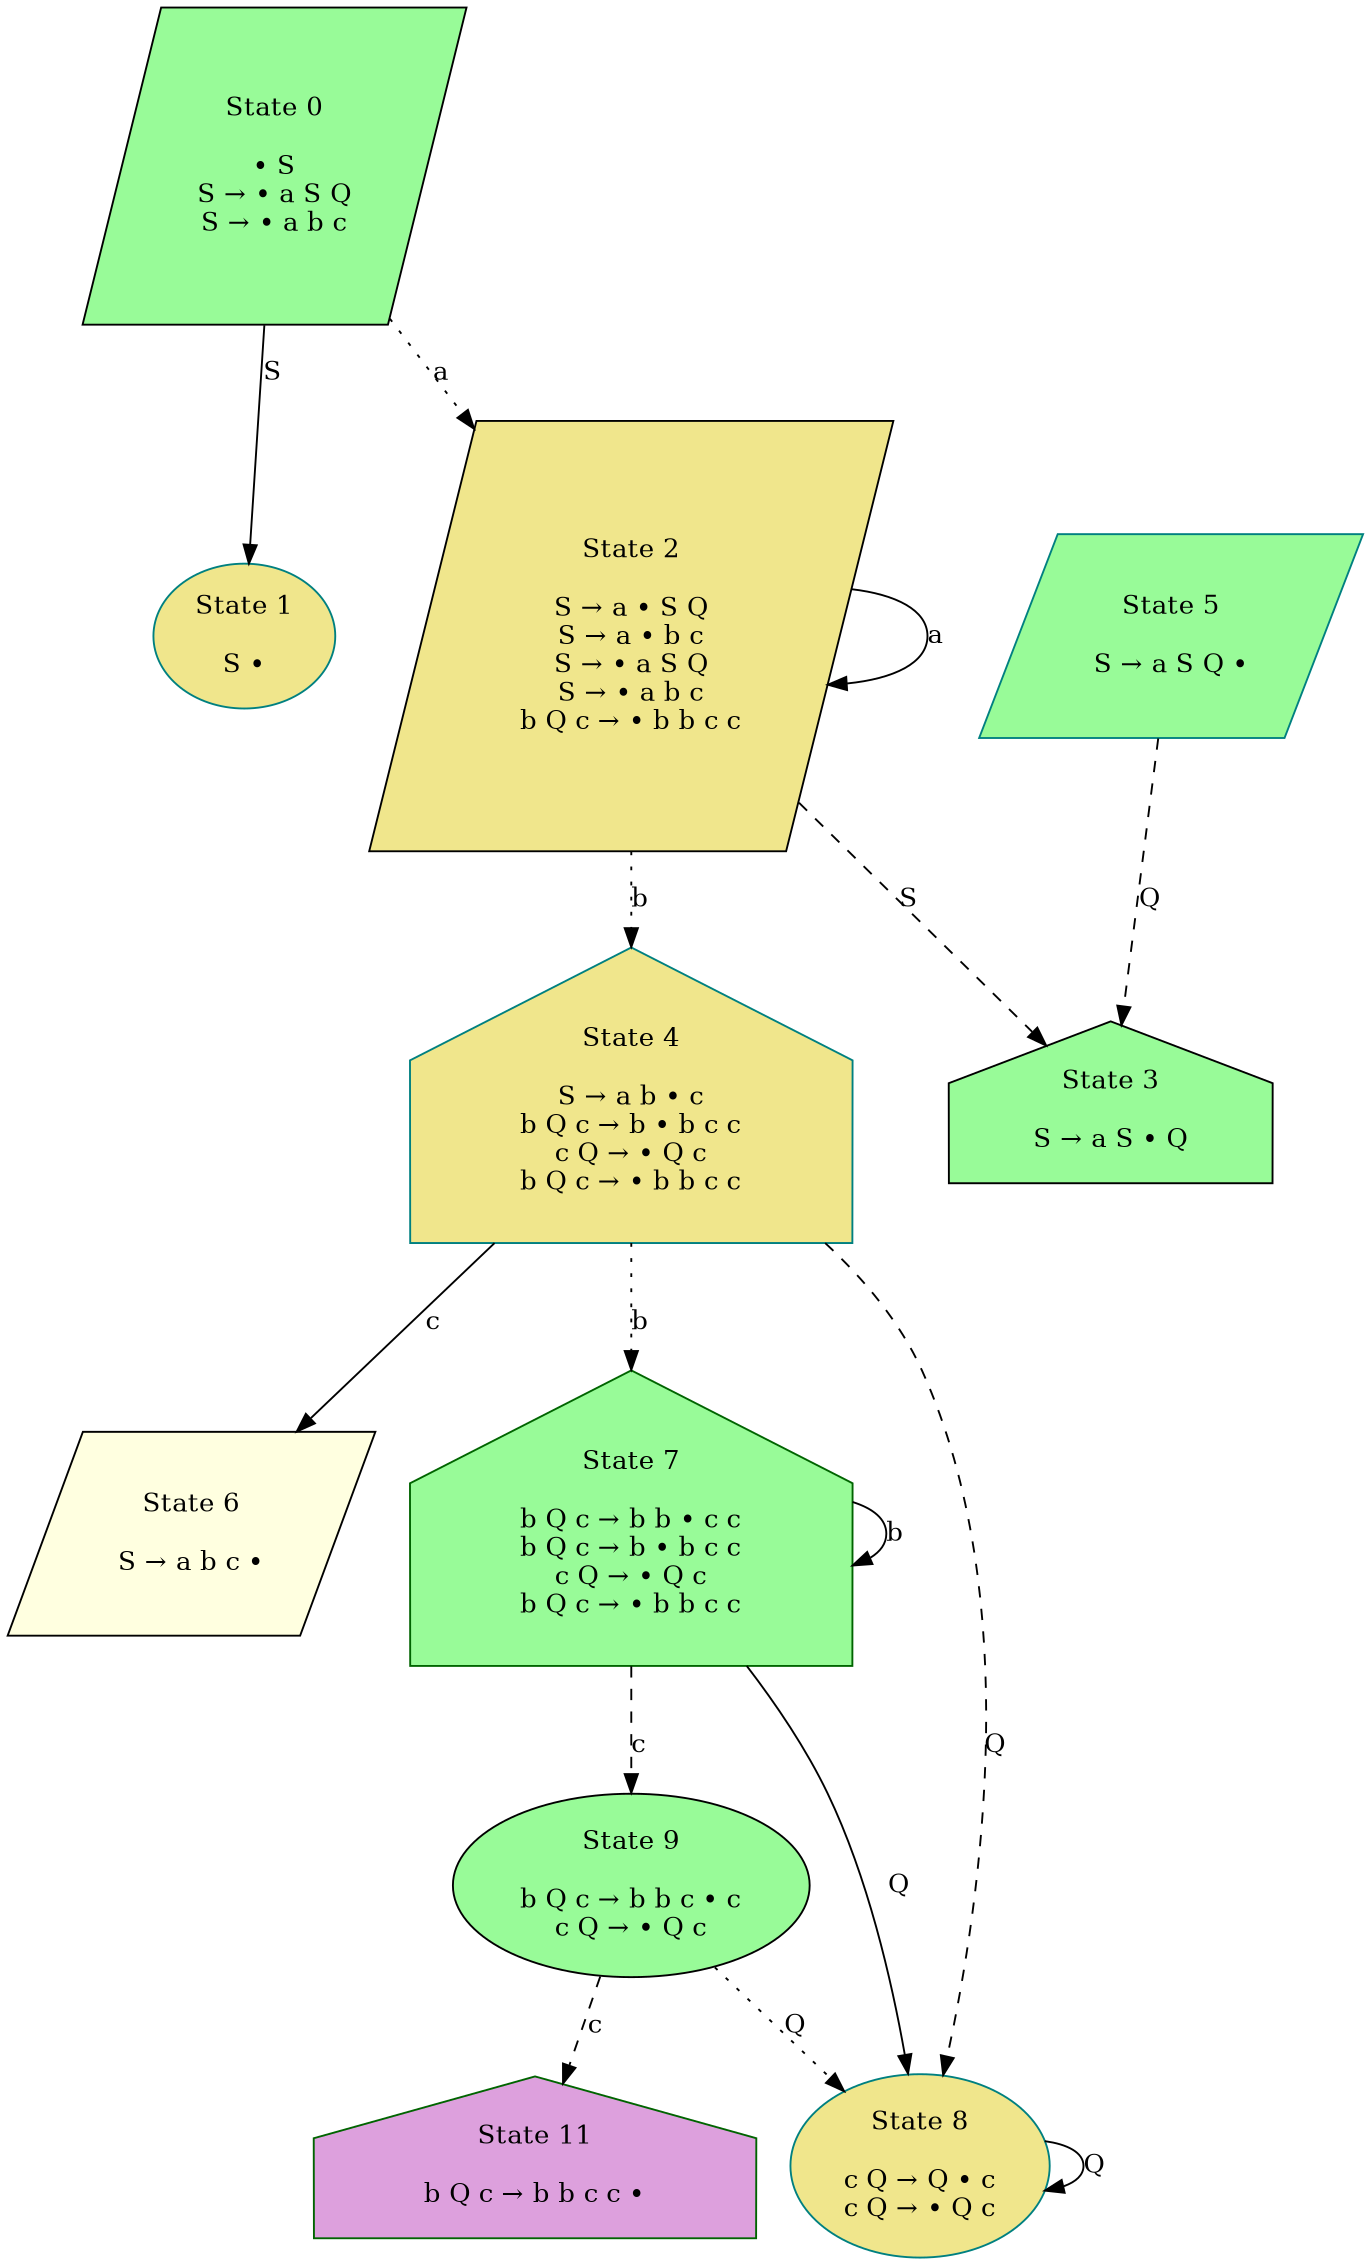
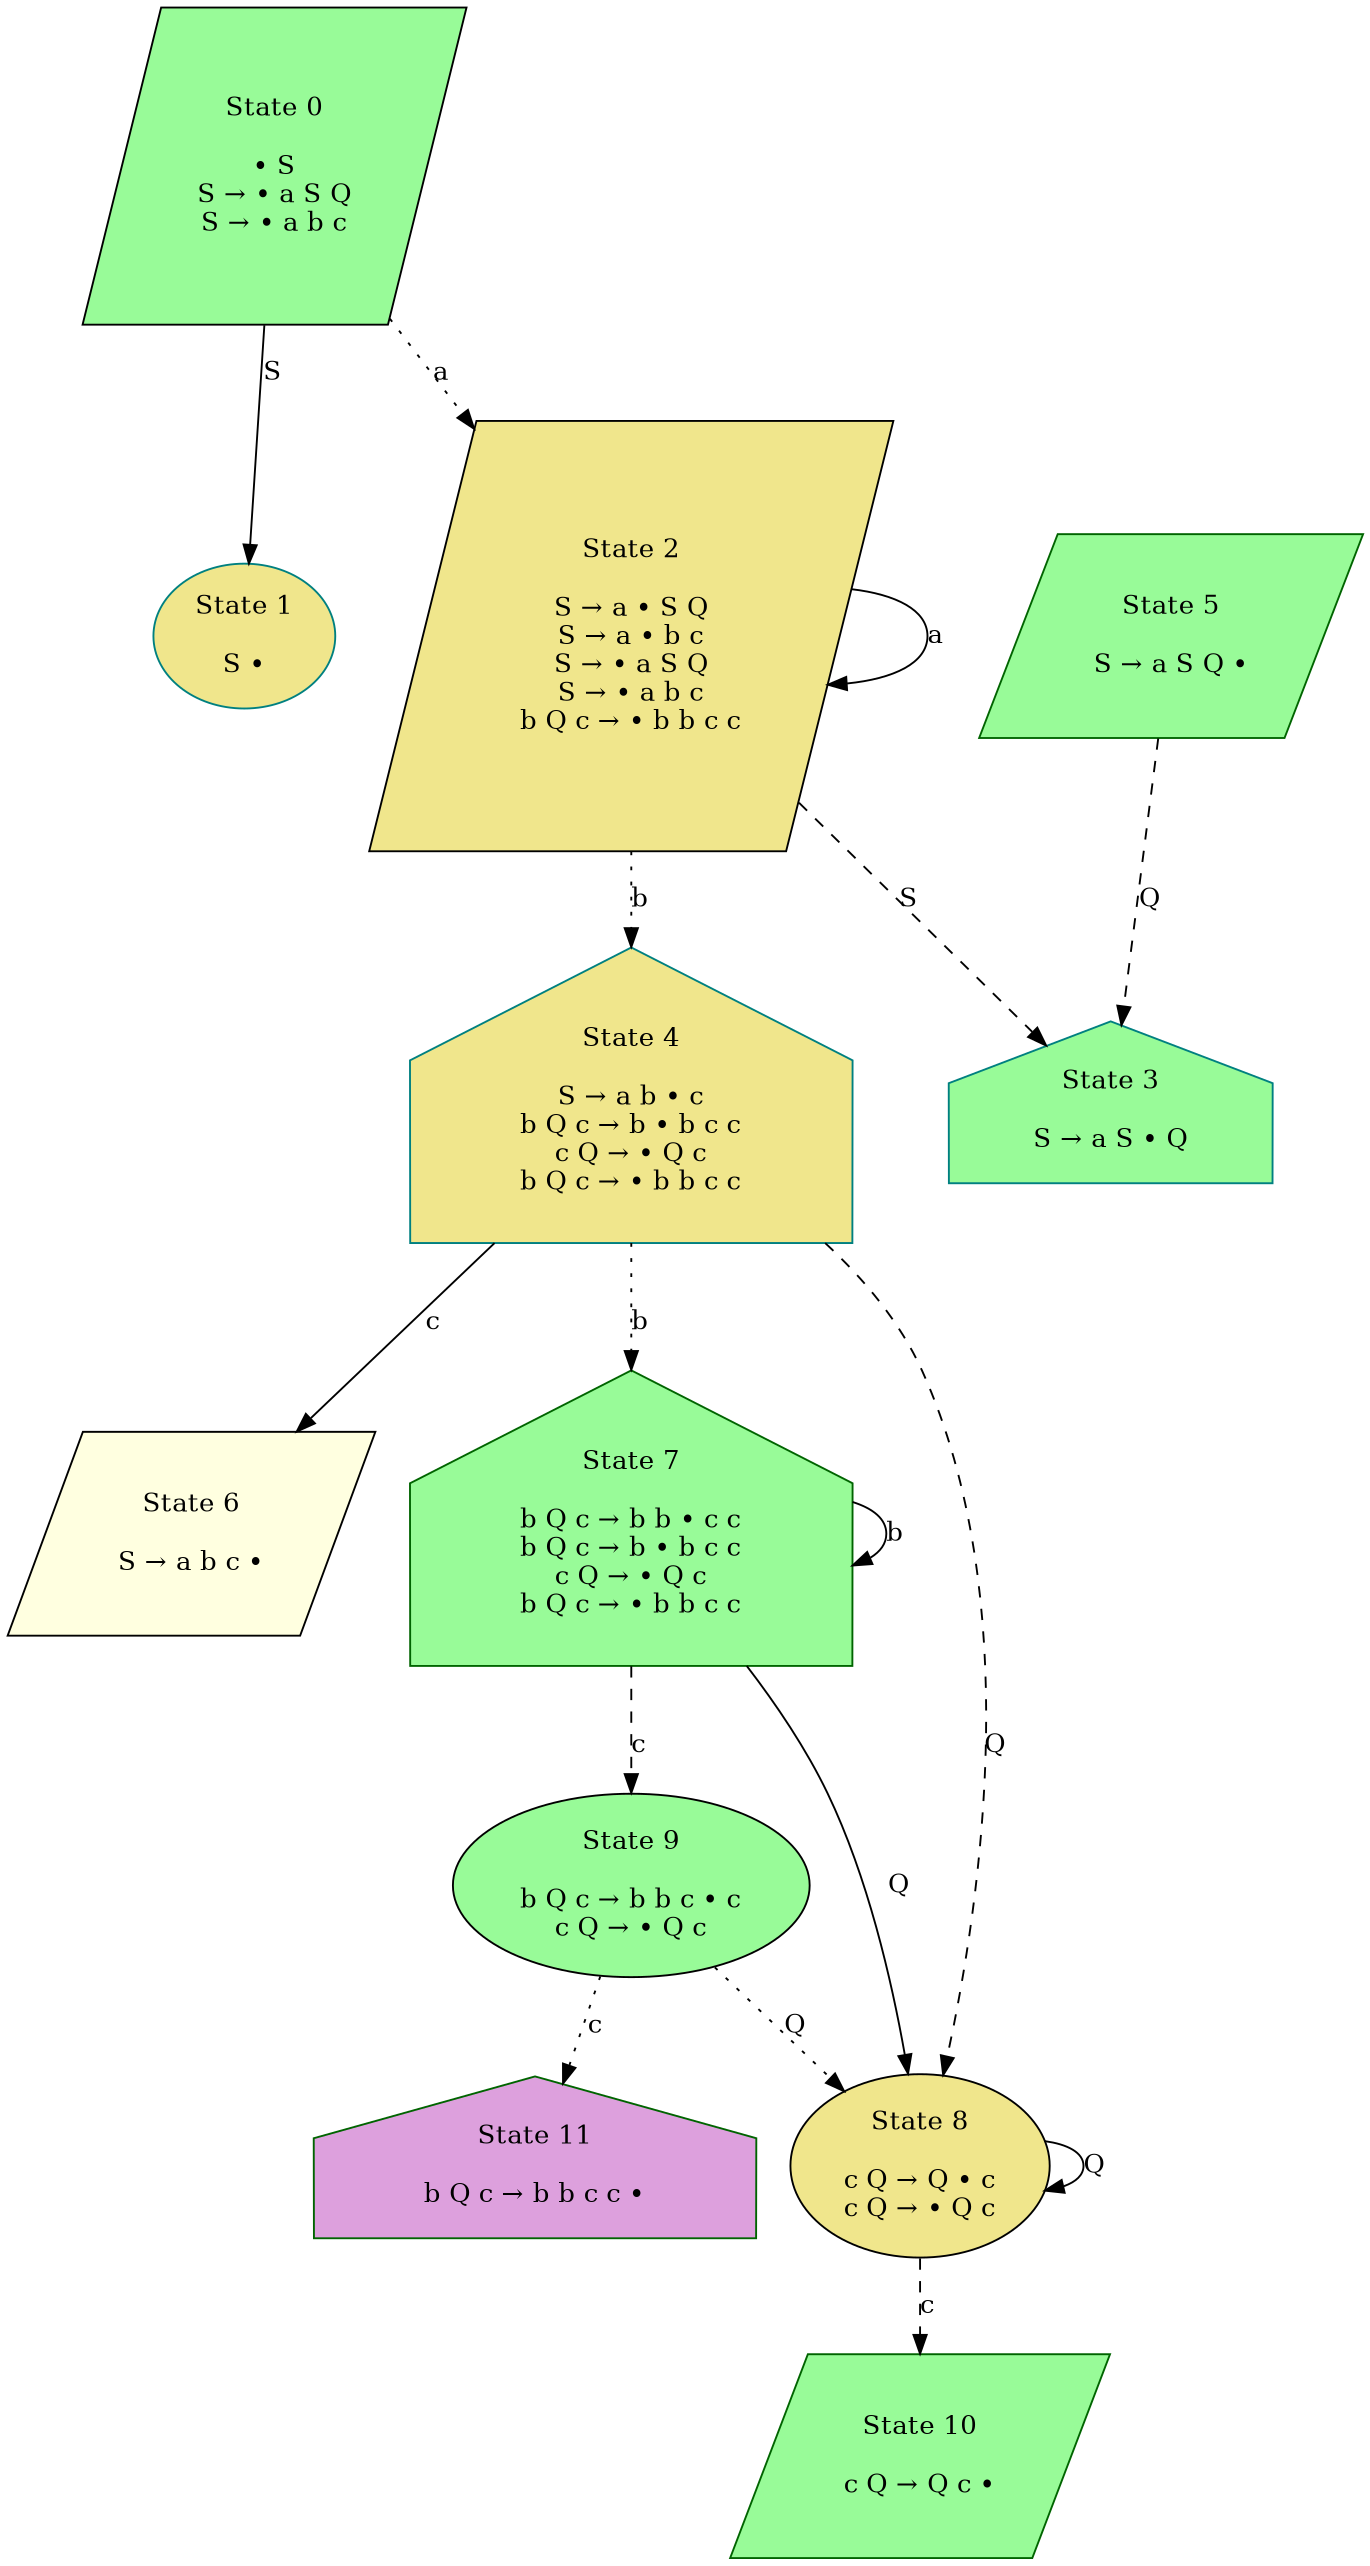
  digraph {
    rankdir=TB
    node [color=black fillcolor=palegreen shape=parallelogram style=filled]
    edge [style=solid]
    n1 [label="State 0\n\n&bull; S\nS &rarr; &bull; a S Q\nS &rarr; &bull; a b c"]
    n2 [color=teal fillcolor=khaki label="State 1\n\nS &bull;" shape=ellipse]
    n3 [fillcolor=khaki label="State 2\n\nS &rarr; a &bull; S Q\nS &rarr; a &bull; b c\nS &rarr; &bull; a S Q\nS &rarr; &bull; a b c\nb Q c &rarr; &bull; b b c c"]
-   n4 [label="State 3\n\nS &rarr; a S &bull; Q" shape=house]
+   n4 [color=teal label="State 3\n\nS &rarr; a S &bull; Q" shape=house]
    n5 [color=teal fillcolor=khaki label="State 4\n\nS &rarr; a b &bull; c\nb Q c &rarr; b &bull; b c c\nc Q &rarr; &bull; Q c\nb Q c &rarr; &bull; b b c c" shape=house]
    n6 [fillcolor=lightyellow label="State 6\n\nS &rarr; a b c &bull;"]
    n7 [color=darkgreen label="State 7\n\nb Q c &rarr; b b &bull; c c\nb Q c &rarr; b &bull; b c c\nc Q &rarr; &bull; Q c\nb Q c &rarr; &bull; b b c c" shape=house]
-   n8 [color=teal fillcolor=khaki label="State 8\n\nc Q &rarr; Q &bull; c\nc Q &rarr; &bull; Q c" shape=ellipse]
-   n9 [color=teal label="State 5\n\nS &rarr; a S Q &bull;"]
+   n8 [fillcolor=khaki label="State 8\n\nc Q &rarr; Q &bull; c\nc Q &rarr; &bull; Q c" shape=ellipse]
+   n9 [color=darkgreen label="State 5\n\nS &rarr; a S Q &bull;"]
    n10 [label="State 9\n\nb Q c &rarr; b b c &bull; c\nc Q &rarr; &bull; Q c" shape=ellipse]
+   n11 [color=darkgreen label="State 10\n\nc Q &rarr; Q c &bull;"]
    n12 [color=darkgreen fillcolor=plum label="State 11\n\nb Q c &rarr; b b c c &bull;" shape=house]
    n1 -> n2 [label=S]
    n1 -> n3 [label=a style=dotted]
    n3 -> n3 [label=a]
    n3 -> n4 [label=S style=dashed]
    n3 -> n5 [label=b style=dotted]
    n5 -> n6 [label=c]
    n5 -> n7 [label=b style=dotted]
    n5 -> n8 [label=Q style=dashed]
    n7 -> n7 [label=b]
    n7 -> n8 [label=Q]
    n7 -> n10 [label=c style=dashed]
    n8 -> n8 [label=Q]
+   n8 -> n11 [label=c style=dashed]
    n9 -> n4 [label=Q style=dashed]
    n10 -> n8 [label=Q style=dotted]
-   n10 -> n12 [label=c style=dashed]
+   n10 -> n12 [label=c style=dotted]
  }
